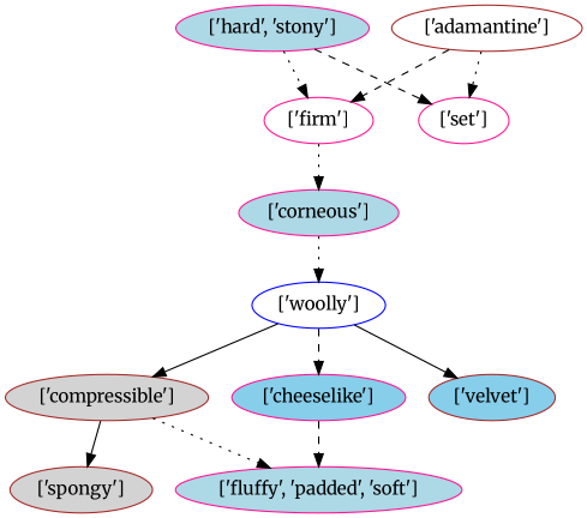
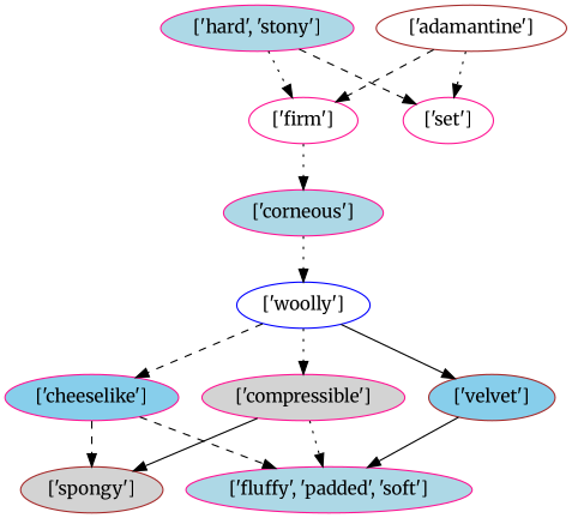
  strict digraph {
    fontname=Merriweather
    node [color=deeppink fillcolor=white fontname=Merriweather style=filled]
    edge [fontname=Merriweather style=dotted]
    "['corneous']" [fillcolor=lightblue]
    "['woolly']" [color=blue]
-   "['compressible']" [color=brown fillcolor=lightgrey]
+   "['compressible']" [fillcolor=lightgrey]
    "['velvet']" [color=brown fillcolor=skyblue]
    "['cheeselike']" [fillcolor=skyblue]
    "['spongy']" [color=brown fillcolor=lightgrey]
    "['fluffy', 'padded', 'soft']" [fillcolor=lightblue]
    "['hard', 'stony']" [fillcolor=lightblue]
    "['firm']"
    "['set']"
    "['adamantine']" [color=brown]
    "['corneous']" -> "['woolly']"
-   "['woolly']" -> "['compressible']" [style=solid]
+   "['woolly']" -> "['compressible']"
    "['woolly']" -> "['velvet']" [style=solid]
    "['woolly']" -> "['cheeselike']" [style=dashed]
    "['compressible']" -> "['spongy']" [style=solid]
    "['compressible']" -> "['fluffy', 'padded', 'soft']"
+   "['velvet']" -> "['fluffy', 'padded', 'soft']" [style=solid]
+   "['cheeselike']" -> "['spongy']" [style=dashed]
    "['cheeselike']" -> "['fluffy', 'padded', 'soft']" [style=dashed]
    "['hard', 'stony']" -> "['firm']"
    "['hard', 'stony']" -> "['set']" [style=dashed]
    "['firm']" -> "['corneous']"
    "['adamantine']" -> "['firm']" [style=dashed]
    "['adamantine']" -> "['set']"
  }
